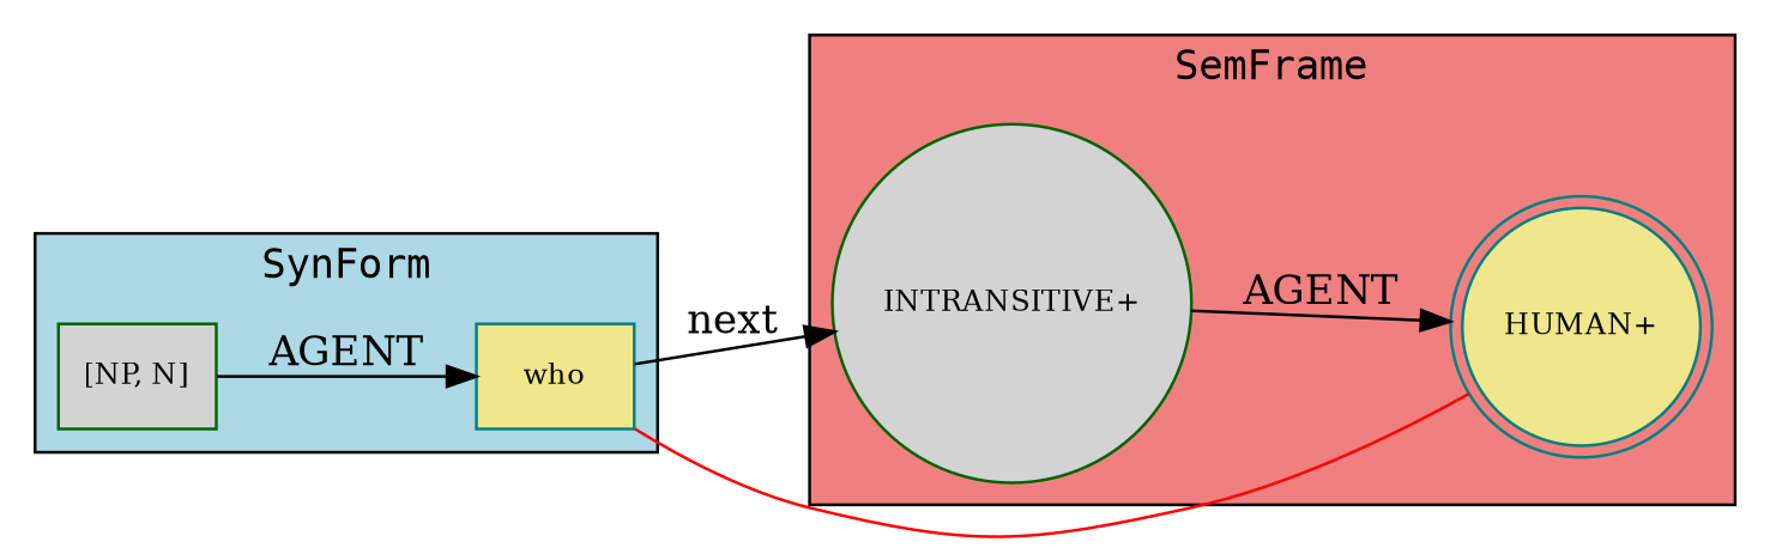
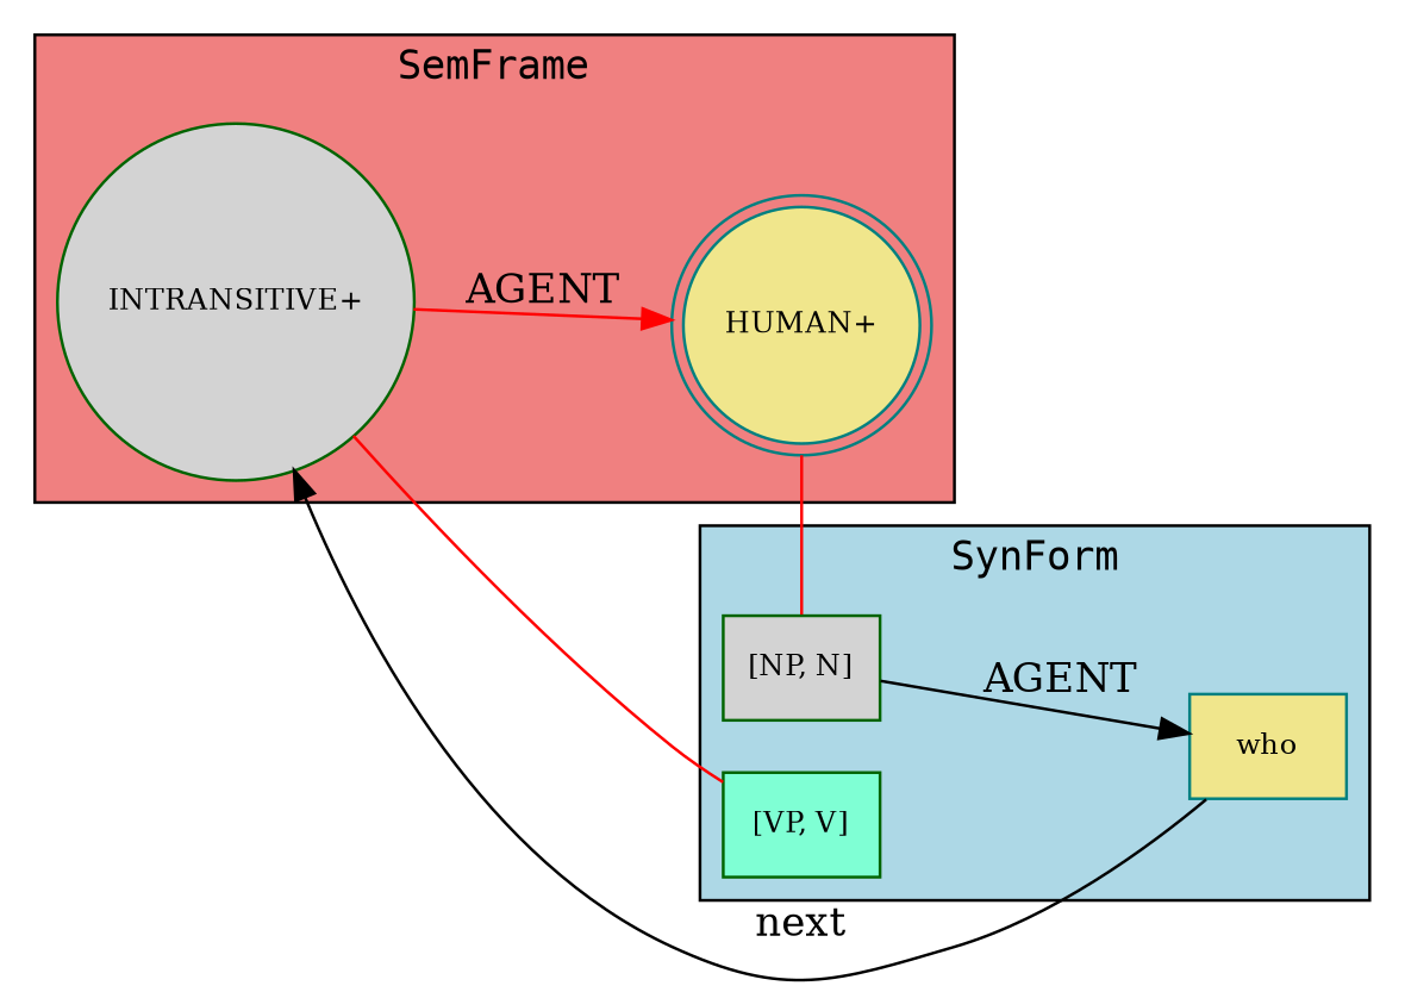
  digraph {
    fontname=consolas
    rankdir=LR
    node [color=darkgreen fillcolor=khaki fontsize=10 shape=box style=filled]
    n1 [color=teal label="HUMAN+" shape=doublecircle]
    n2 [fillcolor=lightgrey label="INTRANSITIVE+" shape=circle]
    n3 [fillcolor=lightgrey label="[NP, N]"]
    n4 [color=teal label=who]
+   n5 [fillcolor=aquamarine label="[VP, V]"]
    subgraph cluster_1 {
      bgcolor=lightcoral
      label=SemFrame
      n1
      n2
    }
    subgraph cluster_2 {
      bgcolor=lightblue
      label=SynForm
      n3
      n4
+     n5
    }
-   n1 -> n4 [color=red dir=none penwidth=1]
-   n2 -> n1 [label=AGENT]
+   n1 -> n3 [color=red dir=none penwidth=1]
+   n2 -> n1 [label=AGENT color=red]
+   n2 -> n5 [color=red dir=none penwidth=1]
    n3 -> n4 [label=AGENT]
    n4 -> n2 [label=next]
  }
